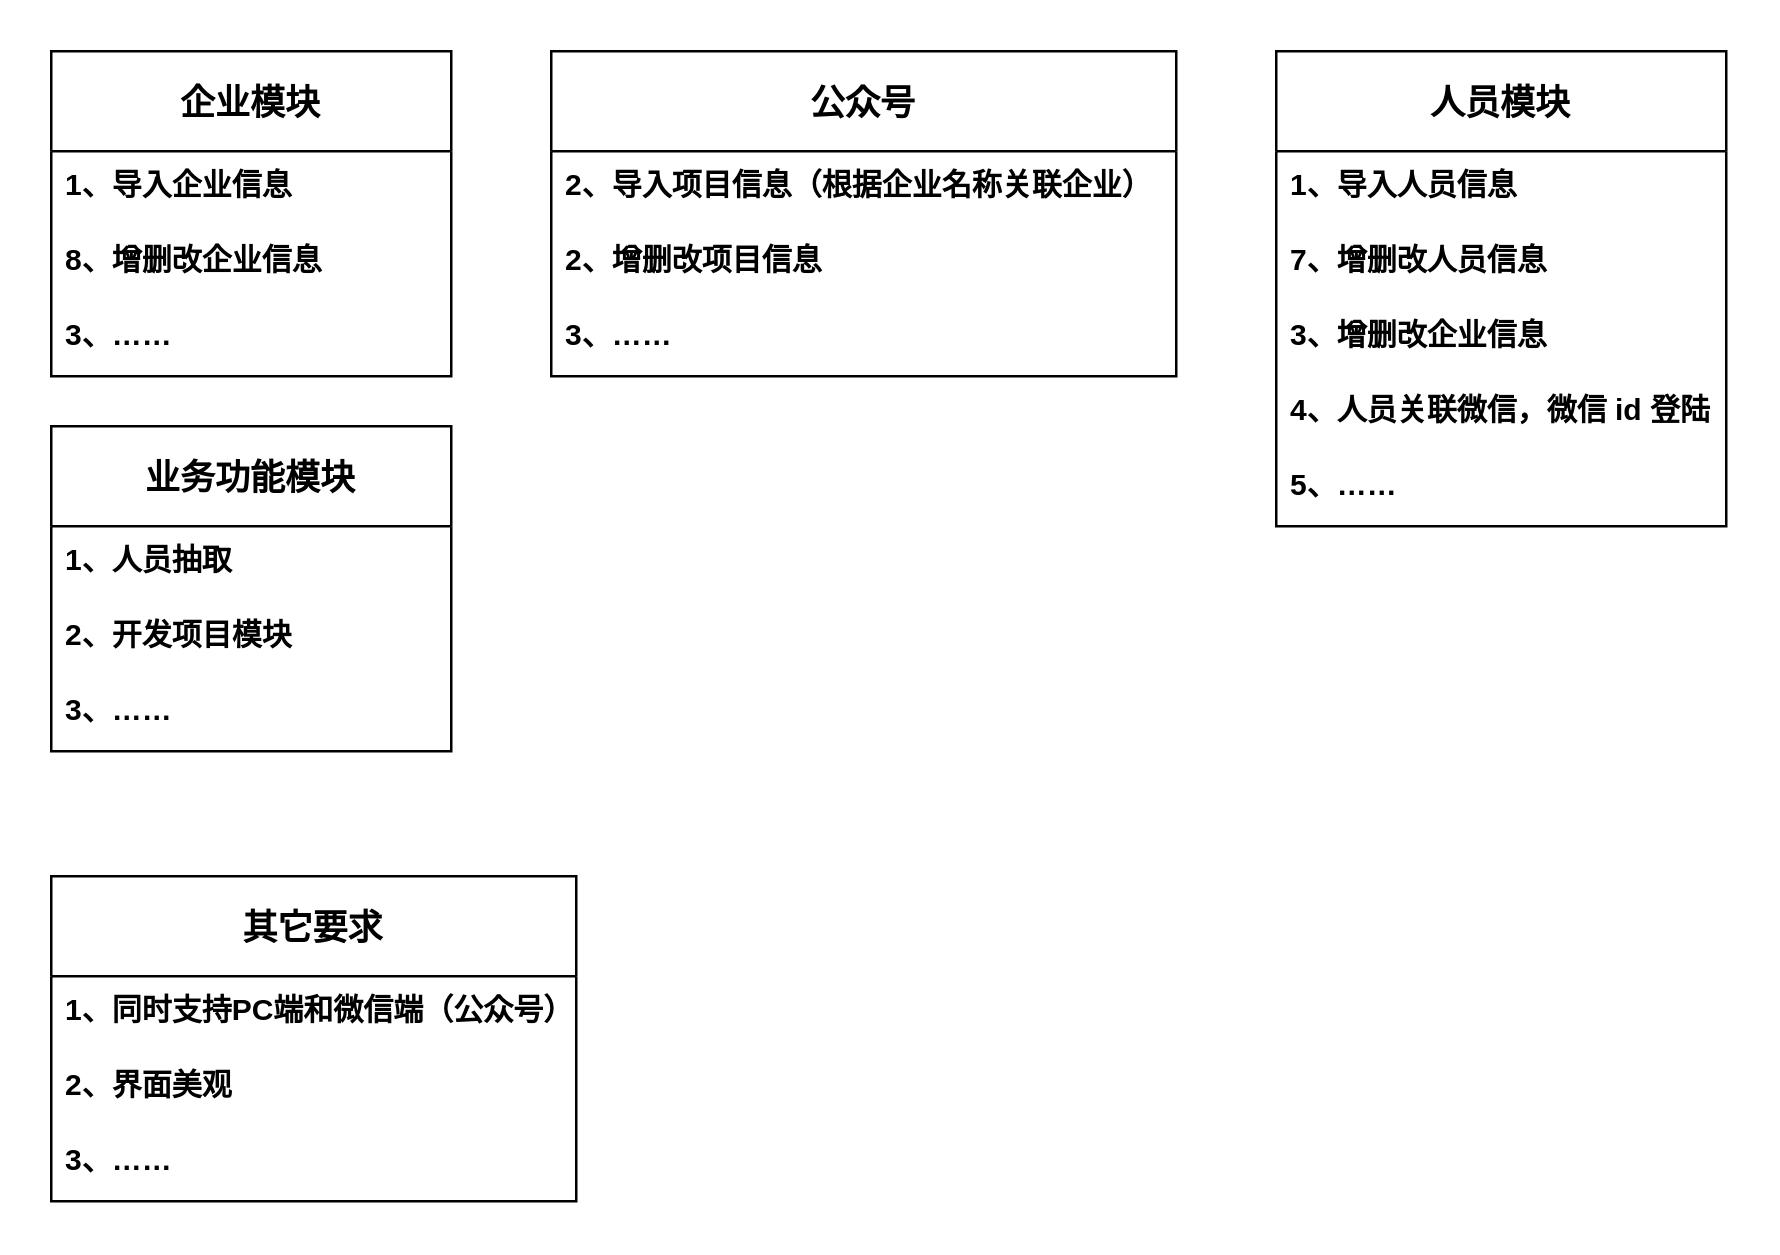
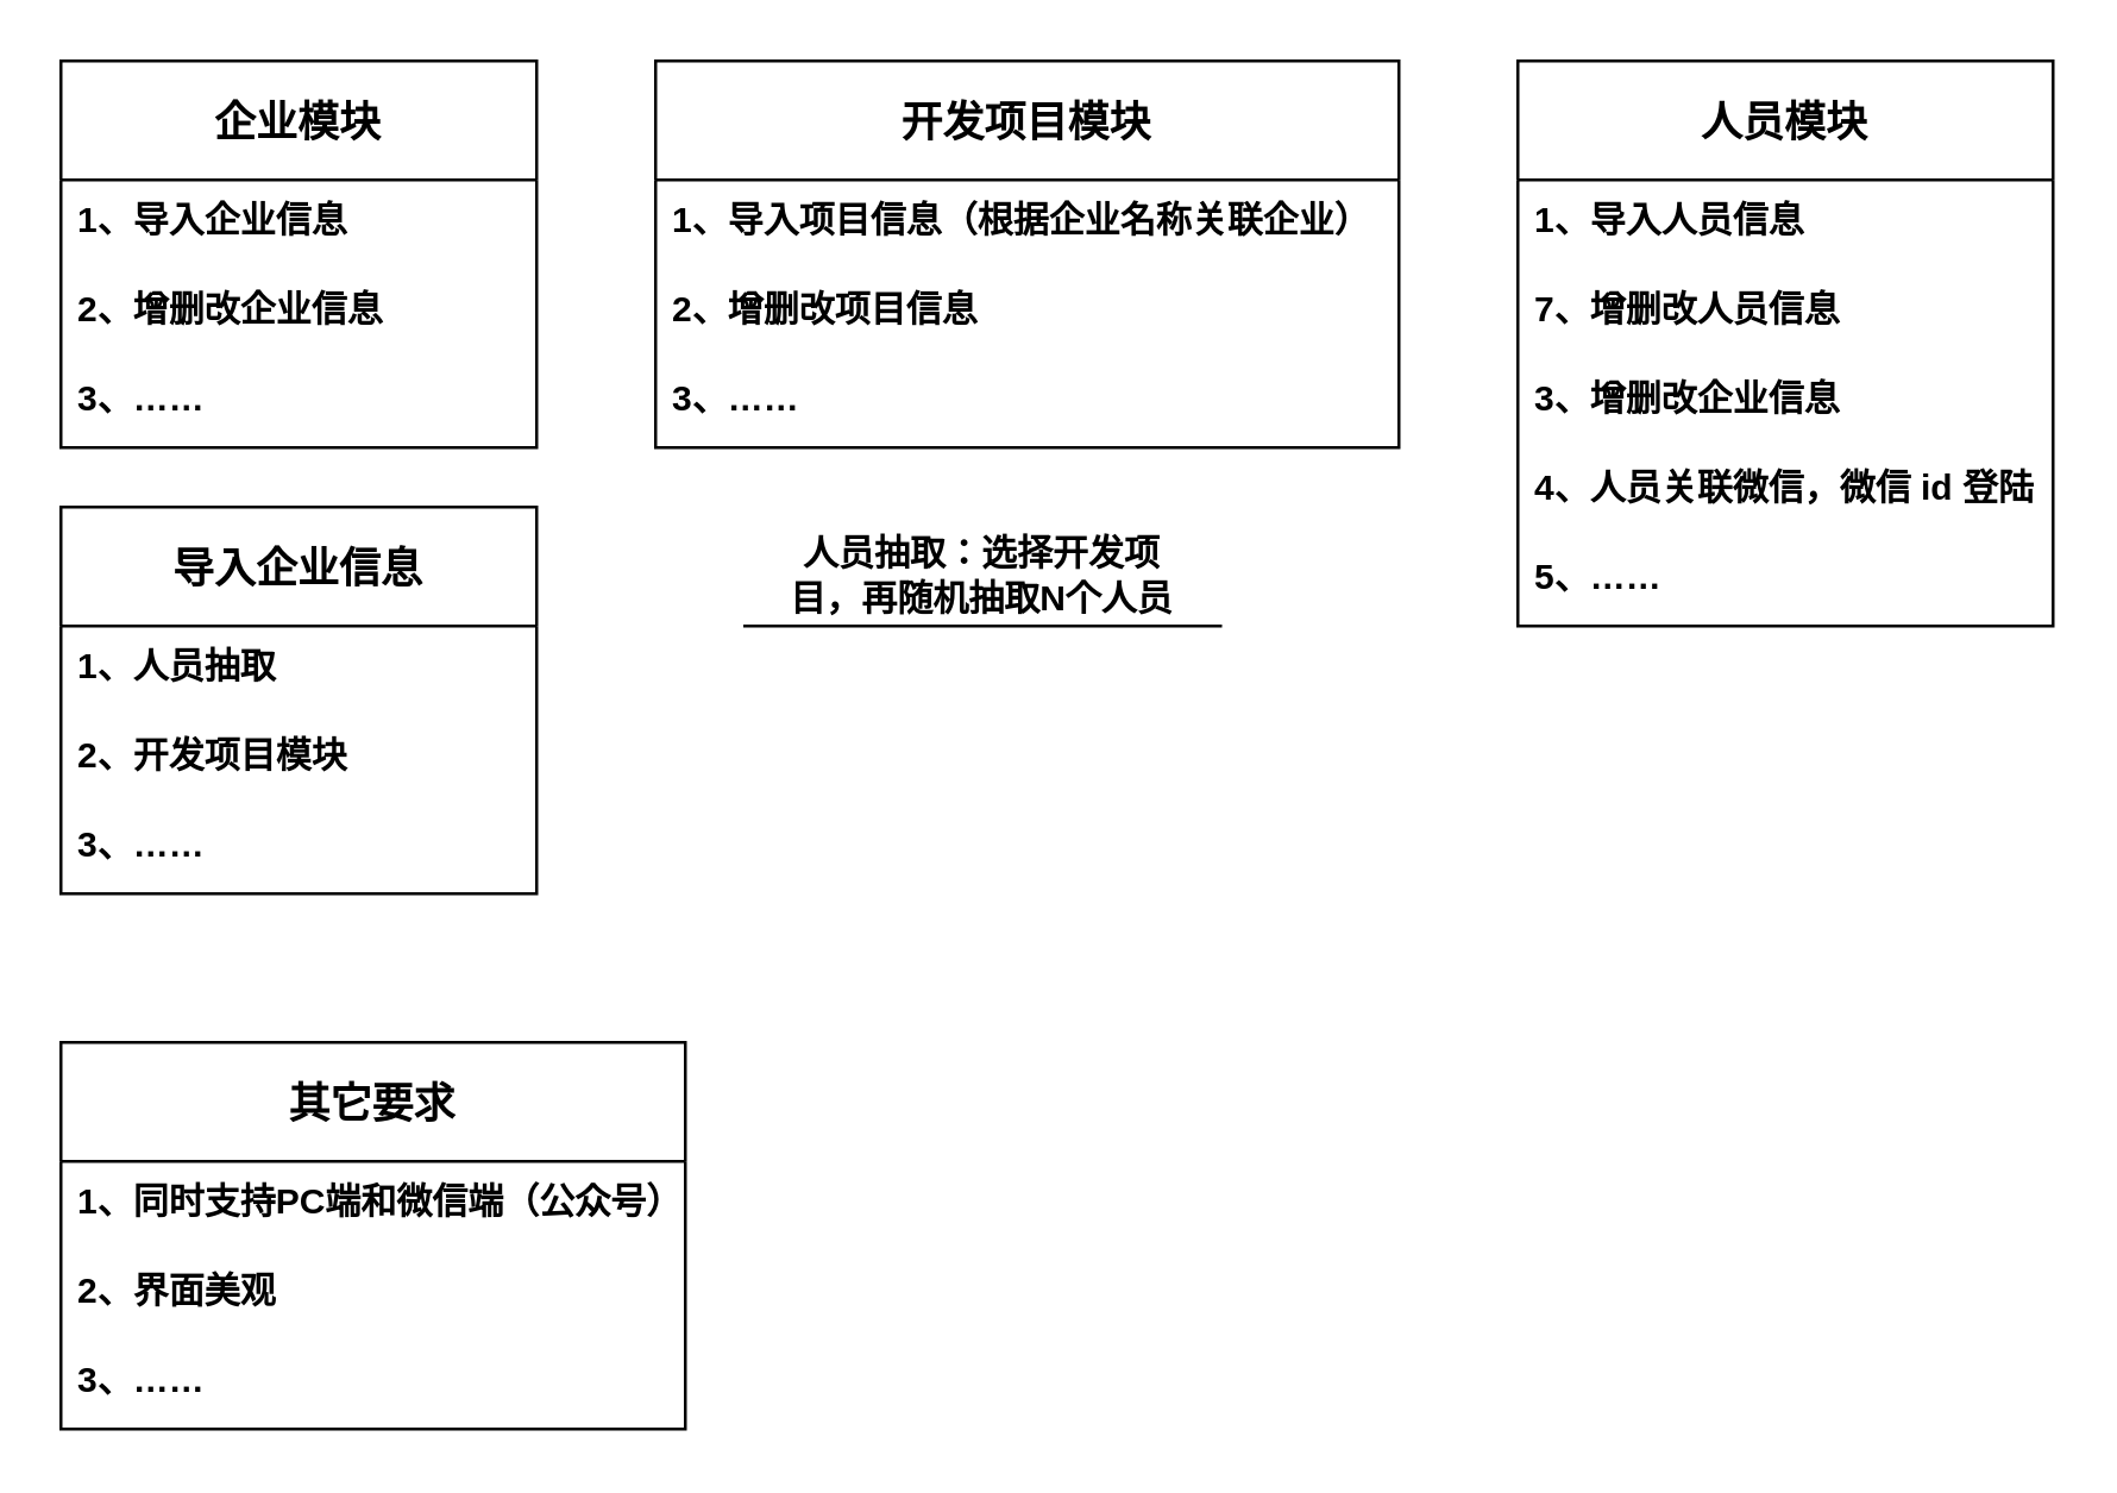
  <mxCell id="0" />
  <mxCell id="1" parent="0" />
  <mxCell id="2" value="企业模块" style="swimlane;fontStyle=1;childLayout=stackLayout;horizontal=1;startSize=40;horizontalStack=0;resizeParent=1;resizeParentMax=0;resizeLast=0;collapsible=1;marginBottom=0;align=center;fontSize=14;" parent="1" vertex="1"><mxGeometry x="20" y="20" width="160" height="130" as="geometry"><mxRectangle x="90" y="100" width="50" height="26" as="alternateBounds" /></mxGeometry></mxCell>
  <mxCell id="3" value="1、导入企业信息" style="text;strokeColor=none;fillColor=none;spacingLeft=4;spacingRight=4;overflow=hidden;rotatable=0;points=[[0,0.5],[1,0.5]];portConstraint=eastwest;fontSize=12;fontStyle=1" parent="2" vertex="1"><mxGeometry y="40" width="160" height="30" as="geometry" /></mxCell>
- <mxCell id="4" value="8、增删改企业信息" style="text;strokeColor=none;fillColor=none;spacingLeft=4;spacingRight=4;overflow=hidden;rotatable=0;points=[[0,0.5],[1,0.5]];portConstraint=eastwest;fontSize=12;fontStyle=1" parent="2" vertex="1"><mxGeometry y="70" width="160" height="30" as="geometry" /></mxCell>
+ <mxCell id="4" value="2、增删改企业信息" style="text;strokeColor=none;fillColor=none;spacingLeft=4;spacingRight=4;overflow=hidden;rotatable=0;points=[[0,0.5],[1,0.5]];portConstraint=eastwest;fontSize=12;fontStyle=1" parent="2" vertex="1"><mxGeometry y="70" width="160" height="30" as="geometry" /></mxCell>
  <mxCell id="5" value="3、……" style="text;strokeColor=none;fillColor=none;spacingLeft=4;spacingRight=4;overflow=hidden;rotatable=0;points=[[0,0.5],[1,0.5]];portConstraint=eastwest;fontSize=12;fontStyle=1" parent="2" vertex="1"><mxGeometry y="100" width="160" height="30" as="geometry" /></mxCell>
- <mxCell id="6" value="公众号" style="swimlane;fontStyle=1;childLayout=stackLayout;horizontal=1;startSize=40;horizontalStack=0;resizeParent=1;resizeParentMax=0;resizeLast=0;collapsible=1;marginBottom=0;align=center;fontSize=14;" parent="1" vertex="1"><mxGeometry x="220" y="20" width="250" height="130" as="geometry" /></mxCell>
- <mxCell id="7" value="2、导入项目信息（根据企业名称关联企业）" style="text;strokeColor=none;fillColor=none;spacingLeft=4;spacingRight=4;overflow=hidden;rotatable=0;points=[[0,0.5],[1,0.5]];portConstraint=eastwest;fontSize=12;fontStyle=1" parent="6" vertex="1"><mxGeometry y="40" width="250" height="30" as="geometry" /></mxCell>
+ <mxCell id="6" value="开发项目模块" style="swimlane;fontStyle=1;childLayout=stackLayout;horizontal=1;startSize=40;horizontalStack=0;resizeParent=1;resizeParentMax=0;resizeLast=0;collapsible=1;marginBottom=0;align=center;fontSize=14;" parent="1" vertex="1"><mxGeometry x="220" y="20" width="250" height="130" as="geometry" /></mxCell>
+ <mxCell id="7" value="1、导入项目信息（根据企业名称关联企业）" style="text;strokeColor=none;fillColor=none;spacingLeft=4;spacingRight=4;overflow=hidden;rotatable=0;points=[[0,0.5],[1,0.5]];portConstraint=eastwest;fontSize=12;fontStyle=1" parent="6" vertex="1"><mxGeometry y="40" width="250" height="30" as="geometry" /></mxCell>
  <mxCell id="8" value="2、增删改项目信息" style="text;strokeColor=none;fillColor=none;spacingLeft=4;spacingRight=4;overflow=hidden;rotatable=0;points=[[0,0.5],[1,0.5]];portConstraint=eastwest;fontSize=12;fontStyle=1" parent="6" vertex="1"><mxGeometry y="70" width="250" height="30" as="geometry" /></mxCell>
  <mxCell id="9" value="3、……" style="text;strokeColor=none;fillColor=none;spacingLeft=4;spacingRight=4;overflow=hidden;rotatable=0;points=[[0,0.5],[1,0.5]];portConstraint=eastwest;fontSize=12;fontStyle=1" parent="6" vertex="1"><mxGeometry y="100" width="250" height="30" as="geometry" /></mxCell>
  <mxCell id="10" value="人员模块" style="swimlane;fontStyle=1;childLayout=stackLayout;horizontal=1;startSize=40;horizontalStack=0;resizeParent=1;resizeParentMax=0;resizeLast=0;collapsible=1;marginBottom=0;align=center;fontSize=14;" parent="1" vertex="1"><mxGeometry x="510" y="20" width="180" height="190" as="geometry"><mxRectangle x="90" y="100" width="50" height="26" as="alternateBounds" /></mxGeometry></mxCell>
  <mxCell id="11" value="1、导入人员信息" style="text;strokeColor=none;fillColor=none;spacingLeft=4;spacingRight=4;overflow=hidden;rotatable=0;points=[[0,0.5],[1,0.5]];portConstraint=eastwest;fontSize=12;fontStyle=1" parent="10" vertex="1"><mxGeometry y="40" width="180" height="30" as="geometry" /></mxCell>
  <mxCell id="12" value="7、增删改人员信息" style="text;strokeColor=none;fillColor=none;spacingLeft=4;spacingRight=4;overflow=hidden;rotatable=0;points=[[0,0.5],[1,0.5]];portConstraint=eastwest;fontSize=12;fontStyle=1" parent="10" vertex="1"><mxGeometry y="70" width="180" height="30" as="geometry" /></mxCell>
  <mxCell id="13" value="3、增删改企业信息" style="text;strokeColor=none;fillColor=none;spacingLeft=4;spacingRight=4;overflow=hidden;rotatable=0;points=[[0,0.5],[1,0.5]];portConstraint=eastwest;fontSize=12;fontStyle=1" parent="10" vertex="1"><mxGeometry y="100" width="180" height="30" as="geometry" /></mxCell>
  <mxCell id="14" value="4、人员关联微信，微信 id 登陆" style="text;strokeColor=none;fillColor=none;spacingLeft=4;spacingRight=4;overflow=hidden;rotatable=0;points=[[0,0.5],[1,0.5]];portConstraint=eastwest;fontSize=12;fontStyle=1" parent="10" vertex="1"><mxGeometry y="130" width="180" height="30" as="geometry" /></mxCell>
  <mxCell id="15" value="5、……" style="text;strokeColor=none;fillColor=none;spacingLeft=4;spacingRight=4;overflow=hidden;rotatable=0;points=[[0,0.5],[1,0.5]];portConstraint=eastwest;fontSize=12;fontStyle=1" parent="10" vertex="1"><mxGeometry y="160" width="180" height="30" as="geometry" /></mxCell>
- <mxCell id="16" value="业务功能模块" style="swimlane;fontStyle=1;childLayout=stackLayout;horizontal=1;startSize=40;horizontalStack=0;resizeParent=1;resizeParentMax=0;resizeLast=0;collapsible=1;marginBottom=0;align=center;fontSize=14;" parent="1" vertex="1"><mxGeometry x="20" y="170" width="160" height="130" as="geometry"><mxRectangle x="90" y="100" width="50" height="26" as="alternateBounds" /></mxGeometry></mxCell>
+ <mxCell id="16" value="导入企业信息" style="swimlane;fontStyle=1;childLayout=stackLayout;horizontal=1;startSize=40;horizontalStack=0;resizeParent=1;resizeParentMax=0;resizeLast=0;collapsible=1;marginBottom=0;align=center;fontSize=14;" parent="1" vertex="1"><mxGeometry x="20" y="170" width="160" height="130" as="geometry"><mxRectangle x="90" y="100" width="50" height="26" as="alternateBounds" /></mxGeometry></mxCell>
  <mxCell id="17" value="1、人员抽取" style="text;strokeColor=none;fillColor=none;spacingLeft=4;spacingRight=4;overflow=hidden;rotatable=0;points=[[0,0.5],[1,0.5]];portConstraint=eastwest;fontSize=12;fontStyle=1" parent="16" vertex="1"><mxGeometry y="40" width="160" height="30" as="geometry" /></mxCell>
  <mxCell id="18" value="2、开发项目模块" style="text;strokeColor=none;fillColor=none;spacingLeft=4;spacingRight=4;overflow=hidden;rotatable=0;points=[[0,0.5],[1,0.5]];portConstraint=eastwest;fontSize=12;fontStyle=1" parent="16" vertex="1"><mxGeometry y="70" width="160" height="30" as="geometry" /></mxCell>
  <mxCell id="19" value="3、……" style="text;strokeColor=none;fillColor=none;spacingLeft=4;spacingRight=4;overflow=hidden;rotatable=0;points=[[0,0.5],[1,0.5]];portConstraint=eastwest;fontSize=12;fontStyle=1" vertex="1" parent="16"><mxGeometry y="100" width="160" height="30" as="geometry" /></mxCell>
+ <mxCell id="20" value="人员抽取：选择开发项&lt;br&gt;目，再随机抽取N个人员" style="whiteSpace=wrap;html=1;shape=partialRectangle;top=0;left=0;bottom=1;right=0;points=[[0,1],[1,1]];fillColor=none;align=center;verticalAlign=bottom;routingCenterY=0.5;snapToPoint=1;recursiveResize=0;autosize=1;treeFolding=1;treeMoving=1;newEdgeStyle={&quot;edgeStyle&quot;:&quot;entityRelationEdgeStyle&quot;,&quot;startArrow&quot;:&quot;none&quot;,&quot;endArrow&quot;:&quot;none&quot;,&quot;segment&quot;:10,&quot;curved&quot;:1};fontStyle=1" parent="1" vertex="1"><mxGeometry x="250" y="180" width="160" height="30" as="geometry" /></mxCell>
  <mxCell id="21" value="其它要求" style="swimlane;fontStyle=1;childLayout=stackLayout;horizontal=1;startSize=40;horizontalStack=0;resizeParent=1;resizeParentMax=0;resizeLast=0;collapsible=1;marginBottom=0;align=center;fontSize=14;" parent="1" vertex="1"><mxGeometry x="20" y="350" width="210" height="130" as="geometry"><mxRectangle x="90" y="100" width="50" height="26" as="alternateBounds" /></mxGeometry></mxCell>
  <mxCell id="22" value="1、同时支持PC端和微信端（公众号）" style="text;strokeColor=none;fillColor=none;spacingLeft=4;spacingRight=4;overflow=hidden;rotatable=0;points=[[0,0.5],[1,0.5]];portConstraint=eastwest;fontSize=12;fontStyle=1" parent="21" vertex="1"><mxGeometry y="40" width="210" height="30" as="geometry" /></mxCell>
  <mxCell id="23" value="2、界面美观" style="text;strokeColor=none;fillColor=none;spacingLeft=4;spacingRight=4;overflow=hidden;rotatable=0;points=[[0,0.5],[1,0.5]];portConstraint=eastwest;fontSize=12;fontStyle=1" parent="21" vertex="1"><mxGeometry y="70" width="210" height="30" as="geometry" /></mxCell>
  <mxCell id="24" value="3、……" style="text;strokeColor=none;fillColor=none;spacingLeft=4;spacingRight=4;overflow=hidden;rotatable=0;points=[[0,0.5],[1,0.5]];portConstraint=eastwest;fontSize=12;fontStyle=1" parent="21" vertex="1"><mxGeometry y="100" width="210" height="30" as="geometry" /></mxCell>
